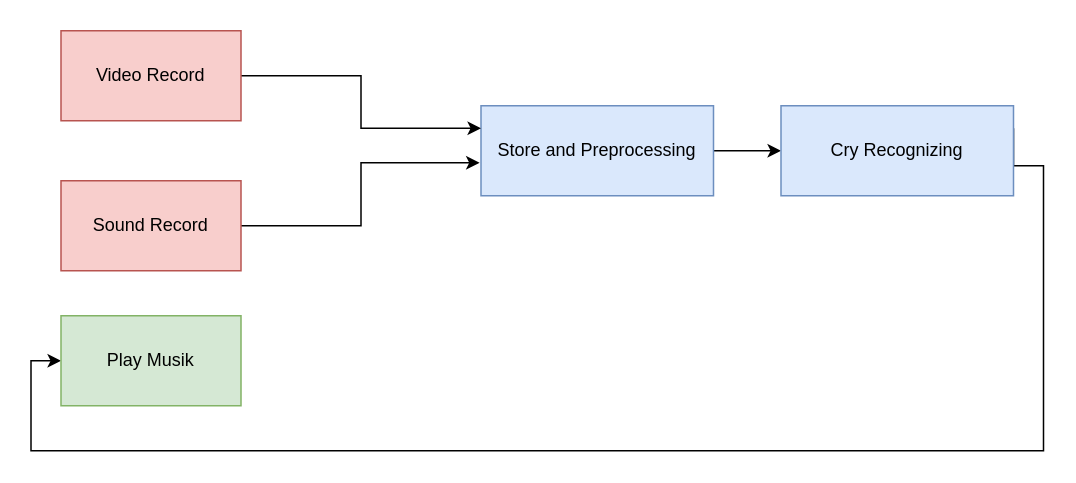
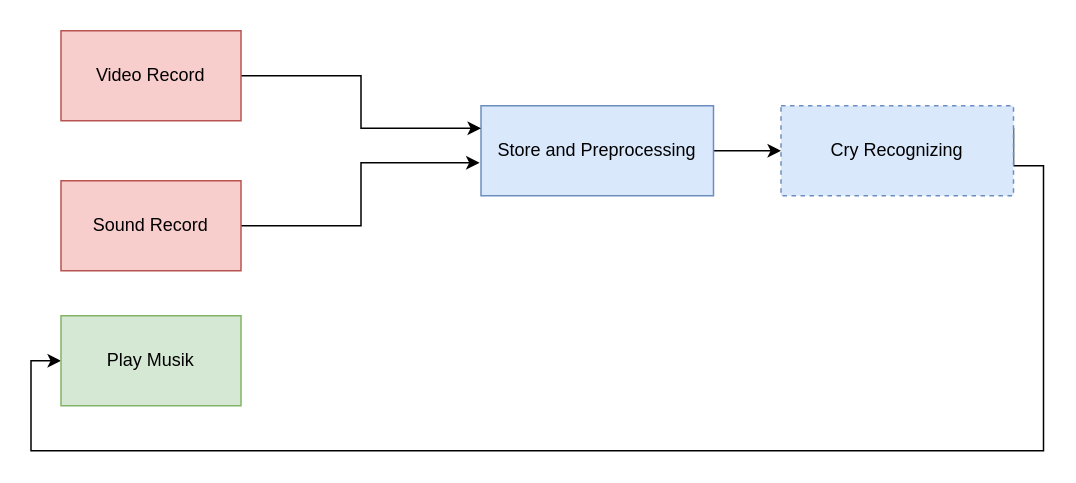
  <mxCell id="0" />
  <mxCell id="1" parent="0" />
  <mxCell id="2" style="edgeStyle=orthogonalEdgeStyle;rounded=0;orthogonalLoop=1;jettySize=auto;html=1;exitX=1;exitY=0.5;exitDx=0;exitDy=0;entryX=-0.006;entryY=0.633;entryDx=0;entryDy=0;entryPerimeter=0;" edge="1" parent="1" source="3" target="5"><mxGeometry relative="1" as="geometry" /></mxCell>
  <mxCell id="3" value="&lt;div&gt;Sound Record&lt;/div&gt;" style="rounded=0;whiteSpace=wrap;html=1;fillColor=#f8cecc;strokeColor=#b85450;" vertex="1" parent="1"><mxGeometry x="40" y="120" width="120" height="60" as="geometry" /></mxCell>
  <mxCell id="4" style="edgeStyle=orthogonalEdgeStyle;rounded=0;orthogonalLoop=1;jettySize=auto;html=1;exitX=1;exitY=0.5;exitDx=0;exitDy=0;" edge="1" parent="1" source="5" target="7"><mxGeometry relative="1" as="geometry" /></mxCell>
  <mxCell id="5" value="&lt;div&gt;Store and Preprocessing&lt;br&gt;&lt;/div&gt;" style="rounded=0;whiteSpace=wrap;html=1;fillColor=#dae8fc;strokeColor=#6c8ebf;" vertex="1" parent="1"><mxGeometry x="320" y="70" width="155" height="60" as="geometry" /></mxCell>
  <mxCell id="6" style="edgeStyle=orthogonalEdgeStyle;rounded=0;orthogonalLoop=1;jettySize=auto;html=1;exitX=1;exitY=0.25;exitDx=0;exitDy=0;entryX=0;entryY=0.5;entryDx=0;entryDy=0;" edge="1" parent="1" source="7" target="8"><mxGeometry relative="1" as="geometry"><Array as="points"><mxPoint x="675" y="110" /><mxPoint x="695" y="110" /><mxPoint x="695" y="300" /><mxPoint x="20" y="300" /><mxPoint x="20" y="240" /></Array></mxGeometry></mxCell>
- <mxCell id="7" value="&lt;div&gt;Cry Recognizing&lt;br&gt;&lt;/div&gt;" style="rounded=0;whiteSpace=wrap;html=1;fillColor=#dae8fc;strokeColor=#6c8ebf;" vertex="1" parent="1"><mxGeometry x="520" y="70" width="155" height="60" as="geometry" /></mxCell>
+ <mxCell id="7" value="&lt;div&gt;Cry Recognizing&lt;br&gt;&lt;/div&gt;" style="rounded=0;whiteSpace=wrap;html=1;fillColor=#dae8fc;strokeColor=#6c8ebf;dashed=1;" vertex="1" parent="1"><mxGeometry x="520" y="70" width="155" height="60" as="geometry" /></mxCell>
  <mxCell id="8" value="Play Musik" style="rounded=0;whiteSpace=wrap;html=1;fillColor=#d5e8d4;strokeColor=#82b366;" vertex="1" parent="1"><mxGeometry x="40" y="210" width="120" height="60" as="geometry" /></mxCell>
  <mxCell id="9" style="edgeStyle=orthogonalEdgeStyle;rounded=0;orthogonalLoop=1;jettySize=auto;html=1;exitX=1;exitY=0.5;exitDx=0;exitDy=0;entryX=0;entryY=0.25;entryDx=0;entryDy=0;" edge="1" parent="1" source="10" target="5"><mxGeometry relative="1" as="geometry" /></mxCell>
  <mxCell id="10" value="Video Record" style="rounded=0;whiteSpace=wrap;html=1;fillColor=#f8cecc;strokeColor=#b85450;" vertex="1" parent="1"><mxGeometry x="40" y="20" width="120" height="60" as="geometry" /></mxCell>
